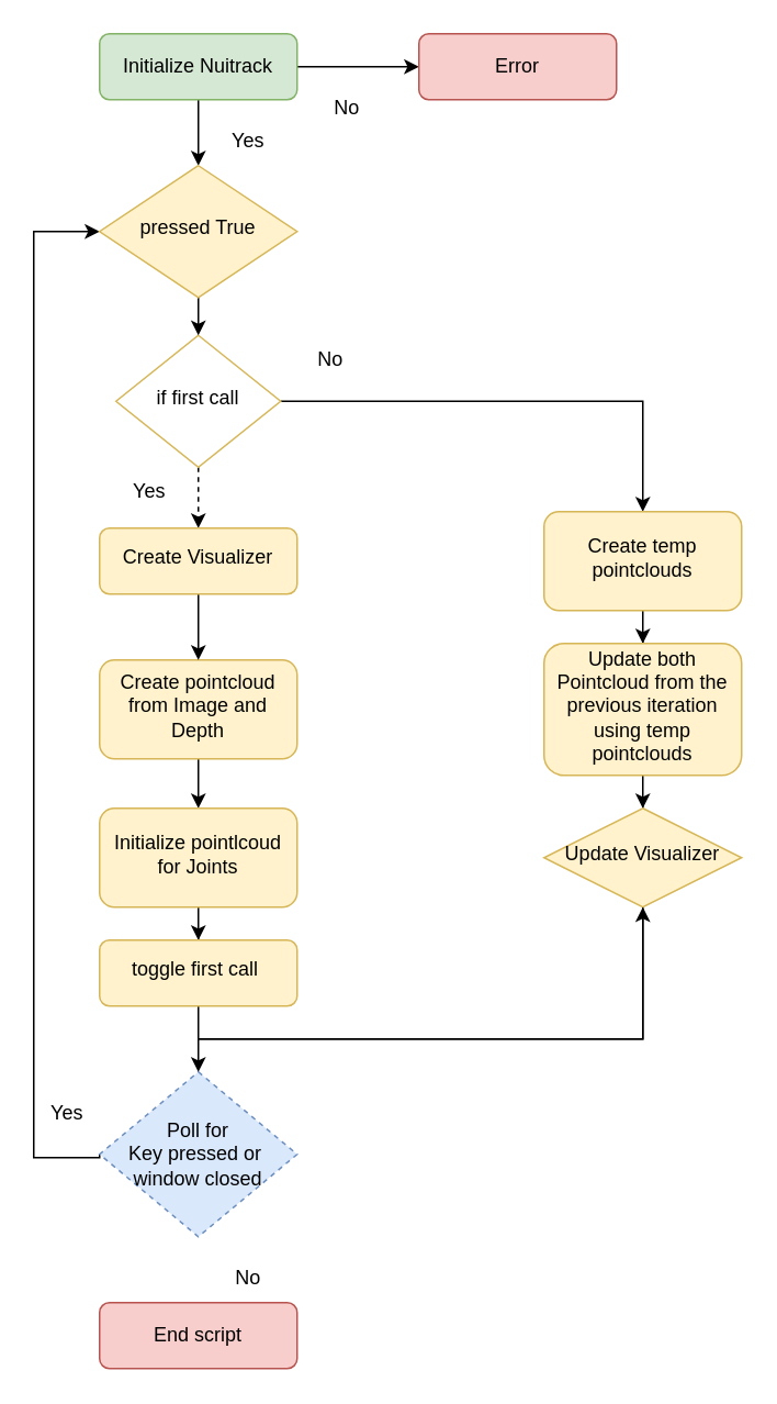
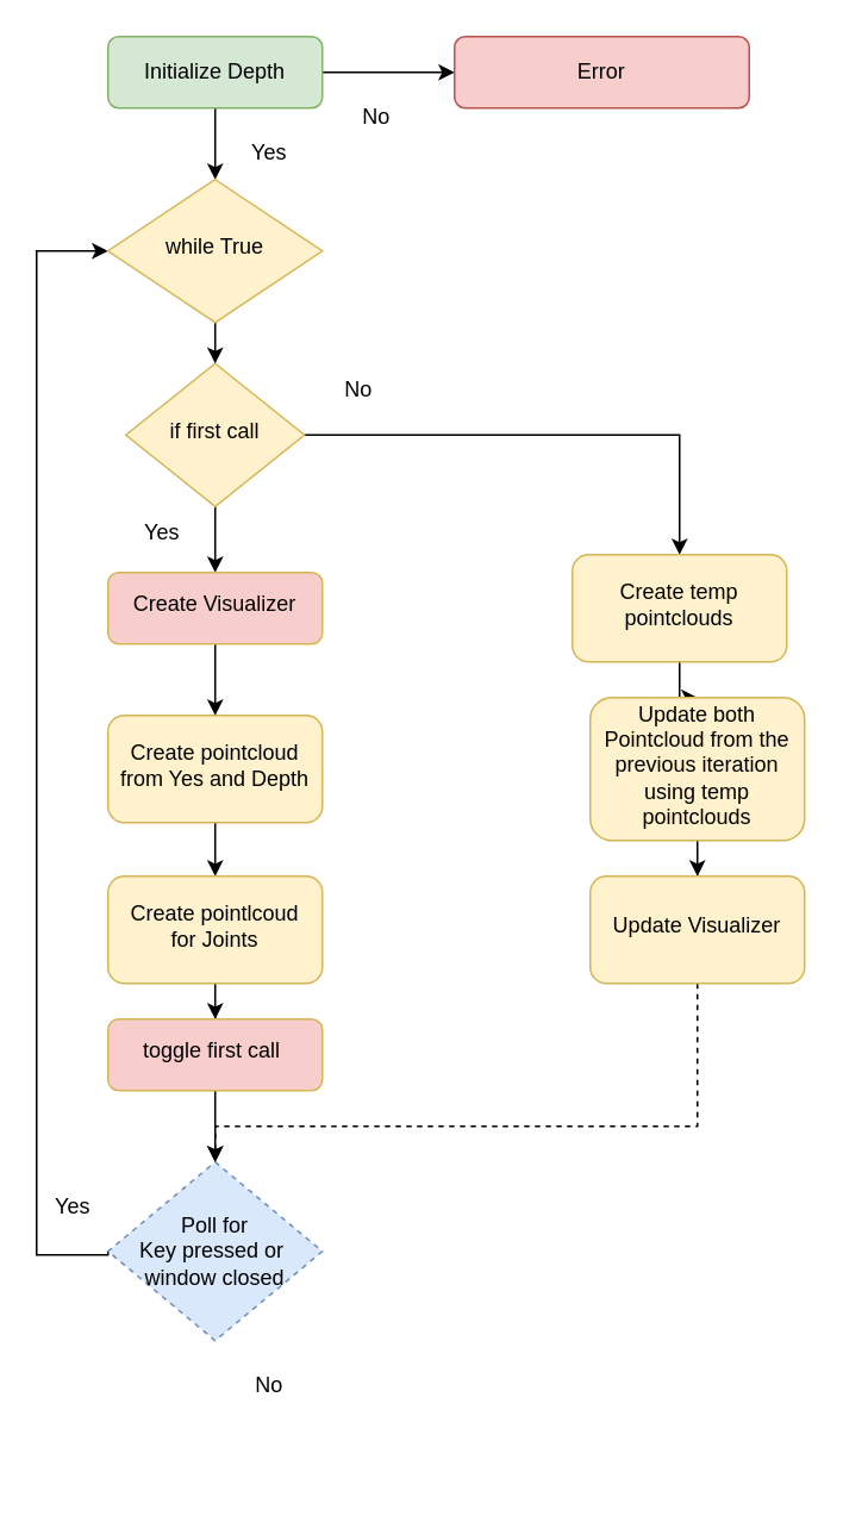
  <mxCell id="0" />
  <mxCell id="1" parent="0" />
  <mxCell id="2" value="" style="edgeStyle=orthogonalEdgeStyle;rounded=0;orthogonalLoop=1;jettySize=auto;html=1;" parent="1" source="4" target="13" edge="1"><mxGeometry relative="1" as="geometry" /></mxCell>
  <mxCell id="3" style="edgeStyle=orthogonalEdgeStyle;rounded=0;orthogonalLoop=1;jettySize=auto;html=1;exitX=0.5;exitY=1;exitDx=0;exitDy=0;entryX=0.5;entryY=0;entryDx=0;entryDy=0;" edge="1" parent="1" source="4" target="21"><mxGeometry relative="1" as="geometry" /></mxCell>
- <mxCell id="4" value="Initialize Nuitrack" style="rounded=1;whiteSpace=wrap;html=1;fontSize=12;glass=0;strokeWidth=1;shadow=0;fillColor=#d5e8d4;strokeColor=#82b366;" parent="1" vertex="1"><mxGeometry x="60" y="20" width="120" height="40" as="geometry" /></mxCell>
- <mxCell id="5" value="" style="edgeStyle=orthogonalEdgeStyle;rounded=0;orthogonalLoop=1;jettySize=auto;html=1;dashed=1;" edge="1" parent="1" source="7" target="23"><mxGeometry relative="1" as="geometry" /></mxCell>
+ <mxCell id="4" value="Initialize Depth" style="rounded=1;whiteSpace=wrap;html=1;fontSize=12;glass=0;strokeWidth=1;shadow=0;fillColor=#d5e8d4;strokeColor=#82b366;" parent="1" vertex="1"><mxGeometry x="60" y="20" width="120" height="40" as="geometry" /></mxCell>
+ <mxCell id="5" value="" style="edgeStyle=orthogonalEdgeStyle;rounded=0;orthogonalLoop=1;jettySize=auto;html=1;" edge="1" parent="1" source="7" target="23"><mxGeometry relative="1" as="geometry" /></mxCell>
  <mxCell id="6" style="edgeStyle=orthogonalEdgeStyle;rounded=0;orthogonalLoop=1;jettySize=auto;html=1;exitX=1;exitY=0.5;exitDx=0;exitDy=0;entryX=0.5;entryY=0;entryDx=0;entryDy=0;" edge="1" parent="1" source="7" target="25"><mxGeometry relative="1" as="geometry" /></mxCell>
- <mxCell id="7" value="if first call" style="rhombus;whiteSpace=wrap;html=1;shadow=0;fontFamily=Helvetica;fontSize=12;align=center;strokeWidth=1;spacing=6;spacingTop=-4;fillColor=#ffffff;strokeColor=#d6b656;" parent="1" vertex="1"><mxGeometry x="70" y="203" width="100" height="80" as="geometry" /></mxCell>
+ <mxCell id="7" value="if first call" style="rhombus;whiteSpace=wrap;html=1;shadow=0;fontFamily=Helvetica;fontSize=12;align=center;strokeWidth=1;spacing=6;spacingTop=-4;fillColor=#fff2cc;strokeColor=#d6b656;" parent="1" vertex="1"><mxGeometry x="70" y="203" width="100" height="80" as="geometry" /></mxCell>
  <mxCell id="8" style="edgeStyle=orthogonalEdgeStyle;rounded=0;orthogonalLoop=1;jettySize=auto;html=1;exitX=0;exitY=0.5;exitDx=0;exitDy=0;entryX=0;entryY=0.5;entryDx=0;entryDy=0;" edge="1" parent="1" source="9" target="21"><mxGeometry relative="1" as="geometry"><Array as="points"><mxPoint x="20" y="702" /><mxPoint x="20" y="140" /></Array></mxGeometry></mxCell>
  <mxCell id="9" value="Poll for &lt;br&gt;Key pressed or&amp;nbsp;&lt;br&gt;window closed" style="rhombus;whiteSpace=wrap;html=1;fillColor=#dae8fc;strokeColor=#6c8ebf;dashed=1;" parent="1" vertex="1"><mxGeometry x="60" y="650" width="120" height="100" as="geometry" /></mxCell>
- <mxCell id="10" value="End script" style="rounded=1;whiteSpace=wrap;html=1;fontSize=12;glass=0;strokeWidth=1;shadow=0;fillColor=#f8cecc;strokeColor=#b85450;" parent="1" vertex="1"><mxGeometry x="60" y="790" width="120" height="40" as="geometry" /></mxCell>
  <mxCell id="11" value="Yes" style="text;html=1;align=center;verticalAlign=middle;resizable=0;points=[];autosize=1;strokeColor=none;fillColor=none;" parent="1" vertex="1"><mxGeometry x="20" y="660" width="40" height="30" as="geometry" /></mxCell>
  <mxCell id="12" value="No" style="text;html=1;align=center;verticalAlign=middle;resizable=0;points=[];autosize=1;strokeColor=none;fillColor=none;" parent="1" vertex="1"><mxGeometry x="130" y="760" width="40" height="30" as="geometry" /></mxCell>
- <mxCell id="13" value="Error" style="whiteSpace=wrap;html=1;fillColor=#f8cecc;strokeColor=#b85450;rounded=1;glass=0;strokeWidth=1;shadow=0;" parent="1" vertex="1"><mxGeometry x="254" y="20" width="120" height="40" as="geometry" /></mxCell>
+ <mxCell id="13" value="Error" style="whiteSpace=wrap;html=1;fillColor=#f8cecc;strokeColor=#b85450;rounded=1;glass=0;strokeWidth=1;shadow=0;" parent="1" vertex="1"><mxGeometry x="254" y="20" width="165" height="40" as="geometry" /></mxCell>
  <mxCell id="14" value="Yes" style="text;html=1;align=center;verticalAlign=middle;resizable=0;points=[];autosize=1;strokeColor=none;fillColor=none;" parent="1" vertex="1"><mxGeometry x="130" y="70" width="40" height="30" as="geometry" /></mxCell>
  <mxCell id="15" value="No" style="text;html=1;align=center;verticalAlign=middle;resizable=0;points=[];autosize=1;strokeColor=none;fillColor=none;" parent="1" vertex="1"><mxGeometry x="190" y="50" width="40" height="30" as="geometry" /></mxCell>
  <mxCell id="16" value="" style="edgeStyle=orthogonalEdgeStyle;rounded=0;orthogonalLoop=1;jettySize=auto;html=1;" edge="1" parent="1" source="17" target="19"><mxGeometry relative="1" as="geometry" /></mxCell>
- <mxCell id="17" value="Create pointcloud from Image and Depth" style="rounded=1;whiteSpace=wrap;html=1;fillColor=#fff2cc;strokeColor=#d6b656;shadow=0;strokeWidth=1;spacing=6;spacingTop=-4;" vertex="1" parent="1"><mxGeometry x="60" y="400" width="120" height="60" as="geometry" /></mxCell>
+ <mxCell id="17" value="Create pointcloud from Yes and Depth" style="rounded=1;whiteSpace=wrap;html=1;fillColor=#fff2cc;strokeColor=#d6b656;shadow=0;strokeWidth=1;spacing=6;spacingTop=-4;" vertex="1" parent="1"><mxGeometry x="60" y="400" width="120" height="60" as="geometry" /></mxCell>
  <mxCell id="18" value="" style="edgeStyle=orthogonalEdgeStyle;rounded=0;orthogonalLoop=1;jettySize=auto;html=1;" edge="1" parent="1" source="19" target="33"><mxGeometry relative="1" as="geometry" /></mxCell>
- <mxCell id="19" value="Initialize pointlcoud for Joints" style="rounded=1;whiteSpace=wrap;html=1;fillColor=#fff2cc;strokeColor=#d6b656;shadow=0;strokeWidth=1;spacing=6;spacingTop=-4;" vertex="1" parent="1"><mxGeometry x="60" y="490" width="120" height="60" as="geometry" /></mxCell>
+ <mxCell id="19" value="Create pointlcoud for Joints" style="rounded=1;whiteSpace=wrap;html=1;fillColor=#fff2cc;strokeColor=#d6b656;shadow=0;strokeWidth=1;spacing=6;spacingTop=-4;" vertex="1" parent="1"><mxGeometry x="60" y="490" width="120" height="60" as="geometry" /></mxCell>
  <mxCell id="20" style="edgeStyle=orthogonalEdgeStyle;rounded=0;orthogonalLoop=1;jettySize=auto;html=1;exitX=0.5;exitY=1;exitDx=0;exitDy=0;entryX=0.5;entryY=0;entryDx=0;entryDy=0;" edge="1" parent="1" source="21" target="7"><mxGeometry relative="1" as="geometry" /></mxCell>
- <mxCell id="21" value="pressed True" style="rhombus;whiteSpace=wrap;html=1;shadow=0;fontFamily=Helvetica;fontSize=12;align=center;strokeWidth=1;spacing=6;spacingTop=-4;fillColor=#fff2cc;strokeColor=#d6b656;" vertex="1" parent="1"><mxGeometry x="60" y="100" width="120" height="80" as="geometry" /></mxCell>
+ <mxCell id="21" value="while True" style="rhombus;whiteSpace=wrap;html=1;shadow=0;fontFamily=Helvetica;fontSize=12;align=center;strokeWidth=1;spacing=6;spacingTop=-4;fillColor=#fff2cc;strokeColor=#d6b656;" vertex="1" parent="1"><mxGeometry x="60" y="100" width="120" height="80" as="geometry" /></mxCell>
  <mxCell id="22" style="edgeStyle=orthogonalEdgeStyle;rounded=0;orthogonalLoop=1;jettySize=auto;html=1;exitX=0.5;exitY=1;exitDx=0;exitDy=0;entryX=0.5;entryY=0;entryDx=0;entryDy=0;" edge="1" parent="1" source="23" target="17"><mxGeometry relative="1" as="geometry" /></mxCell>
- <mxCell id="23" value="Create Visualizer" style="rounded=1;whiteSpace=wrap;html=1;fillColor=#fff2cc;strokeColor=#d6b656;shadow=0;strokeWidth=1;spacing=6;spacingTop=-4;" vertex="1" parent="1"><mxGeometry x="60" y="320" width="120" height="40" as="geometry" /></mxCell>
+ <mxCell id="23" value="Create Visualizer" style="rounded=1;whiteSpace=wrap;html=1;fillColor=#f8cecc;strokeColor=#d6b656;shadow=0;strokeWidth=1;spacing=6;spacingTop=-4;" vertex="1" parent="1"><mxGeometry x="60" y="320" width="120" height="40" as="geometry" /></mxCell>
  <mxCell id="24" value="" style="edgeStyle=orthogonalEdgeStyle;rounded=0;orthogonalLoop=1;jettySize=auto;html=1;" edge="1" source="25" target="27" parent="1"><mxGeometry relative="1" as="geometry" /></mxCell>
- <mxCell id="25" value="Create temp pointclouds" style="rounded=1;whiteSpace=wrap;html=1;fillColor=#fff2cc;strokeColor=#d6b656;shadow=0;strokeWidth=1;spacing=6;spacingTop=-4;" vertex="1" parent="1"><mxGeometry x="330" y="310" width="120" height="60" as="geometry" /></mxCell>
+ <mxCell id="25" value="Create temp pointclouds" style="rounded=1;whiteSpace=wrap;html=1;fillColor=#fff2cc;strokeColor=#d6b656;shadow=0;strokeWidth=1;spacing=6;spacingTop=-4;" vertex="1" parent="1"><mxGeometry x="320" y="310" width="120" height="60" as="geometry" /></mxCell>
  <mxCell id="26" value="" style="edgeStyle=orthogonalEdgeStyle;rounded=0;orthogonalLoop=1;jettySize=auto;html=1;" edge="1" parent="1" source="27" target="29"><mxGeometry relative="1" as="geometry" /></mxCell>
  <mxCell id="27" value="Update both Pointcloud from the previous iteration using temp pointclouds" style="rounded=1;whiteSpace=wrap;html=1;fillColor=#fff2cc;strokeColor=#d6b656;shadow=0;strokeWidth=1;spacing=6;spacingTop=-4;" vertex="1" parent="1"><mxGeometry x="330" y="390" width="120" height="80" as="geometry" /></mxCell>
- <mxCell id="28" style="edgeStyle=orthogonalEdgeStyle;rounded=0;orthogonalLoop=1;jettySize=auto;html=1;exitX=0.5;exitY=1;exitDx=0;exitDy=0;entryX=0.5;entryY=0;entryDx=0;entryDy=0;" edge="1" parent="1" source="29" target="9"><mxGeometry relative="1" as="geometry"><Array as="points"><mxPoint x="390" y="630" /><mxPoint x="120" y="630" /></Array></mxGeometry></mxCell>
- <mxCell id="29" value="Update Visualizer" style="rhombus;whiteSpace=wrap;html=1;fillColor=#fff2cc;strokeColor=#d6b656;shadow=0;strokeWidth=1;spacing=6;spacingTop=-4;" vertex="1" parent="1"><mxGeometry x="330" y="490" width="120" height="60" as="geometry" /></mxCell>
+ <mxCell id="28" style="edgeStyle=orthogonalEdgeStyle;rounded=0;orthogonalLoop=1;jettySize=auto;html=1;exitX=0.5;exitY=1;exitDx=0;exitDy=0;entryX=0.5;entryY=0;entryDx=0;entryDy=0;dashed=1;" edge="1" parent="1" source="29" target="9"><mxGeometry relative="1" as="geometry"><Array as="points"><mxPoint x="390" y="630" /><mxPoint x="120" y="630" /></Array></mxGeometry></mxCell>
+ <mxCell id="29" value="Update Visualizer" style="whiteSpace=wrap;html=1;fillColor=#fff2cc;strokeColor=#d6b656;rounded=1;shadow=0;strokeWidth=1;spacing=6;spacingTop=-4;" vertex="1" parent="1"><mxGeometry x="330" y="490" width="120" height="60" as="geometry" /></mxCell>
  <mxCell id="30" value="No" style="text;html=1;align=center;verticalAlign=middle;resizable=0;points=[];autosize=1;strokeColor=none;fillColor=none;" vertex="1" parent="1"><mxGeometry x="180" y="203" width="40" height="30" as="geometry" /></mxCell>
  <mxCell id="31" value="Yes" style="text;html=1;align=center;verticalAlign=middle;resizable=0;points=[];autosize=1;strokeColor=none;fillColor=none;" vertex="1" parent="1"><mxGeometry x="70" y="283" width="40" height="30" as="geometry" /></mxCell>
- <mxCell id="32" style="edgeStyle=orthogonalEdgeStyle;rounded=0;orthogonalLoop=1;jettySize=auto;html=1;exitX=0.5;exitY=1;exitDx=0;exitDy=0;" edge="1" parent="1" source="33" target="29"><mxGeometry relative="1" as="geometry" /></mxCell>
- <mxCell id="33" value="toggle first call&amp;nbsp;" style="whiteSpace=wrap;html=1;fillColor=#fff2cc;strokeColor=#d6b656;rounded=1;shadow=0;strokeWidth=1;spacing=6;spacingTop=-4;" vertex="1" parent="1"><mxGeometry x="60" y="570" width="120" height="40" as="geometry" /></mxCell>
+ <mxCell id="32" style="edgeStyle=orthogonalEdgeStyle;rounded=0;orthogonalLoop=1;jettySize=auto;html=1;exitX=0.5;exitY=1;exitDx=0;exitDy=0;entryX=0.5;entryY=0;entryDx=0;entryDy=0;" edge="1" parent="1" source="33" target="9"><mxGeometry relative="1" as="geometry" /></mxCell>
+ <mxCell id="33" value="toggle first call&amp;nbsp;" style="whiteSpace=wrap;html=1;fillColor=#f8cecc;strokeColor=#d6b656;rounded=1;shadow=0;strokeWidth=1;spacing=6;spacingTop=-4;" vertex="1" parent="1"><mxGeometry x="60" y="570" width="120" height="40" as="geometry" /></mxCell>
